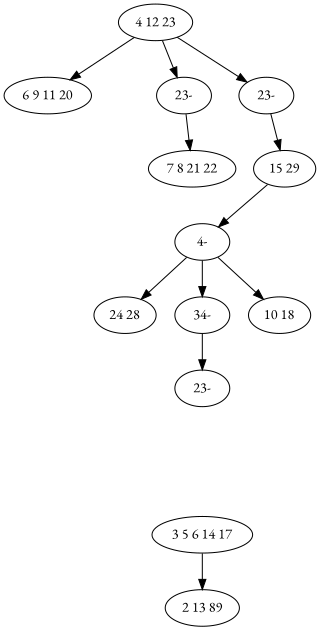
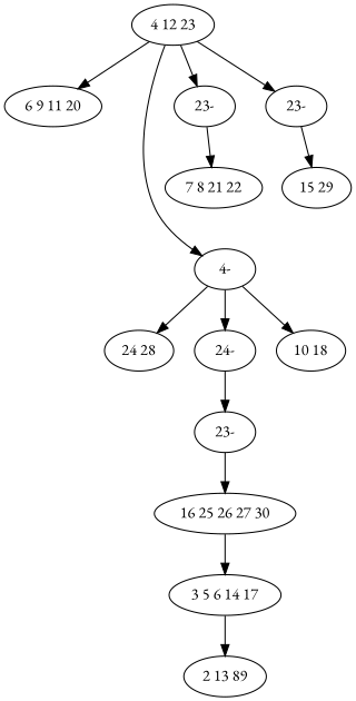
  digraph {
    fontname="EB Garamond"
    node [fontname="EB Garamond"]
    edge [fontname="EB Garamond"]
    n1 [label="4 12 23"]
    n2 [label="6 9 11 20"]
    n3 [label="4-"]
    n4 [label="23-"]
    n5 [label="23-"]
    n6 [label="24 28"]
-   n7 [label="34-"]
+   n7 [label="24-"]
    n8 [label="10 18"]
    n9 [label="7 8 21 22"]
    n10 [label="15 29"]
    n11 [label="23-"]
+   n12 [label="16 25 26 27 30"]
    n13 [label="3 5 6 14 17"]
    n14 [label="2 13 89"]
    n1 -> n2
-   n10 -> n3
+   n1 -> n3
    n1 -> n4
    n1 -> n5
    n3 -> n6
    n3 -> n7
    n3 -> n8
    n4 -> n9
    n5 -> n10
    n7 -> n11
+   n11 -> n12
+   n12 -> n13
    n13 -> n14
  }
